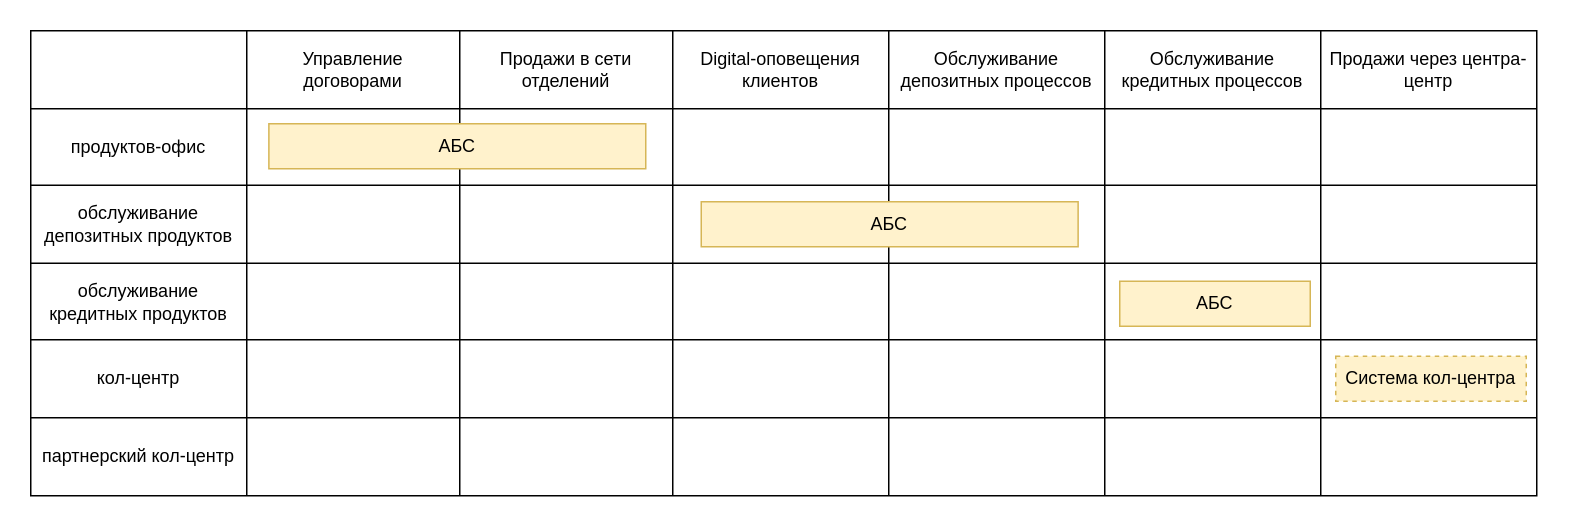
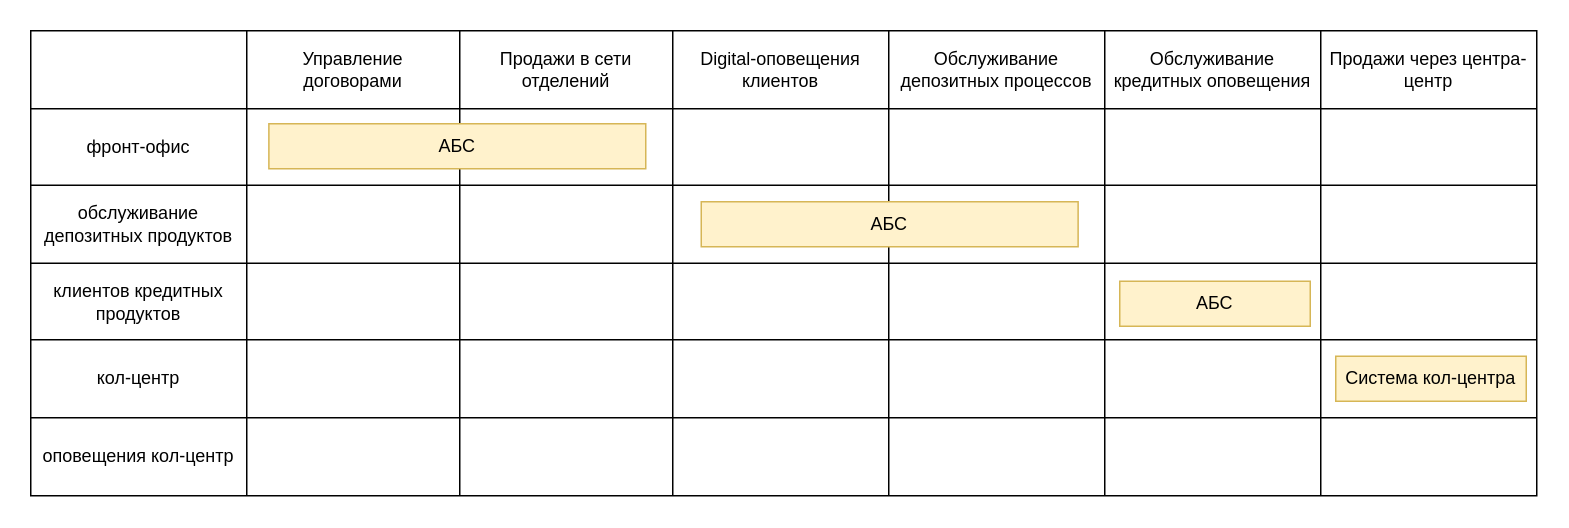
  <mxCell id="0" style=";html=1;" />
  <mxCell id="1" style=";html=1;" parent="0" />
  <mxCell id="2" value="" style="shape=table;startSize=0;container=1;collapsible=0;childLayout=tableLayout;fontSize=12;" parent="1" vertex="1"><mxGeometry x="20" y="20" width="1004" height="310" as="geometry" /></mxCell>
  <mxCell id="3" value="" style="shape=tableRow;horizontal=0;startSize=0;swimlaneHead=0;swimlaneBody=0;strokeColor=inherit;top=0;left=0;bottom=0;right=0;collapsible=0;dropTarget=0;fillColor=none;points=[[0,0.5],[1,0.5]];portConstraint=eastwest;fontSize=12;" parent="2" vertex="1"><mxGeometry width="1004" height="52" as="geometry" /></mxCell>
  <mxCell id="4" value="" style="shape=partialRectangle;html=1;whiteSpace=wrap;connectable=0;strokeColor=inherit;overflow=hidden;fillColor=none;top=0;left=0;bottom=0;right=0;pointerEvents=1;fontSize=12;" parent="3" vertex="1"><mxGeometry width="144" height="52" as="geometry"><mxRectangle width="144" height="52" as="alternateBounds" /></mxGeometry></mxCell>
  <mxCell id="5" value="Управление &lt;br&gt;договорами" style="shape=partialRectangle;html=1;whiteSpace=wrap;connectable=0;strokeColor=inherit;overflow=hidden;fillColor=none;top=0;left=0;bottom=0;right=0;pointerEvents=1;fontSize=12;" parent="3" vertex="1"><mxGeometry x="144" width="142" height="52" as="geometry"><mxRectangle width="142" height="52" as="alternateBounds" /></mxGeometry></mxCell>
  <mxCell id="6" value="Продажи в сети отделений" style="shape=partialRectangle;html=1;whiteSpace=wrap;connectable=0;strokeColor=inherit;overflow=hidden;fillColor=none;top=0;left=0;bottom=0;right=0;pointerEvents=1;fontSize=12;" parent="3" vertex="1"><mxGeometry x="286" width="142" height="52" as="geometry"><mxRectangle width="142" height="52" as="alternateBounds" /></mxGeometry></mxCell>
  <mxCell id="7" value="Digital-оповещения клиентов" style="shape=partialRectangle;html=1;whiteSpace=wrap;connectable=0;strokeColor=inherit;overflow=hidden;fillColor=none;top=0;left=0;bottom=0;right=0;pointerEvents=1;fontSize=12;" parent="3" vertex="1"><mxGeometry x="428" width="144" height="52" as="geometry"><mxRectangle width="144" height="52" as="alternateBounds" /></mxGeometry></mxCell>
  <mxCell id="8" value="Обслуживание депозитных процессов" style="shape=partialRectangle;html=1;whiteSpace=wrap;connectable=0;strokeColor=inherit;overflow=hidden;fillColor=none;top=0;left=0;bottom=0;right=0;pointerEvents=1;fontSize=12;" parent="3" vertex="1"><mxGeometry x="572" width="144" height="52" as="geometry"><mxRectangle width="144" height="52" as="alternateBounds" /></mxGeometry></mxCell>
- <mxCell id="9" value="Обслуживание кредитных процессов" style="shape=partialRectangle;html=1;whiteSpace=wrap;connectable=0;strokeColor=inherit;overflow=hidden;fillColor=none;top=0;left=0;bottom=0;right=0;pointerEvents=1;fontSize=12;" parent="3" vertex="1"><mxGeometry x="716" width="144" height="52" as="geometry"><mxRectangle width="144" height="52" as="alternateBounds" /></mxGeometry></mxCell>
+ <mxCell id="9" value="Обслуживание кредитных оповещения" style="shape=partialRectangle;html=1;whiteSpace=wrap;connectable=0;strokeColor=inherit;overflow=hidden;fillColor=none;top=0;left=0;bottom=0;right=0;pointerEvents=1;fontSize=12;" parent="3" vertex="1"><mxGeometry x="716" width="144" height="52" as="geometry"><mxRectangle width="144" height="52" as="alternateBounds" /></mxGeometry></mxCell>
  <mxCell id="10" value="Продажи через центра-центр" style="shape=partialRectangle;html=1;whiteSpace=wrap;connectable=0;strokeColor=inherit;overflow=hidden;fillColor=none;top=0;left=0;bottom=0;right=0;pointerEvents=1;fontSize=12;" parent="3" vertex="1"><mxGeometry x="860" width="144" height="52" as="geometry"><mxRectangle width="144" height="52" as="alternateBounds" /></mxGeometry></mxCell>
  <mxCell id="11" value="" style="shape=tableRow;horizontal=0;startSize=0;swimlaneHead=0;swimlaneBody=0;strokeColor=inherit;top=0;left=0;bottom=0;right=0;collapsible=0;dropTarget=0;fillColor=none;points=[[0,0.5],[1,0.5]];portConstraint=eastwest;fontSize=12;" parent="2" vertex="1"><mxGeometry y="52" width="1004" height="51" as="geometry" /></mxCell>
- <mxCell id="12" value="продуктов-офис" style="shape=partialRectangle;html=1;whiteSpace=wrap;connectable=0;strokeColor=inherit;overflow=hidden;fillColor=none;top=0;left=0;bottom=0;right=0;pointerEvents=1;fontSize=12;" parent="11" vertex="1"><mxGeometry width="144" height="51" as="geometry"><mxRectangle width="144" height="51" as="alternateBounds" /></mxGeometry></mxCell>
+ <mxCell id="12" value="фронт-офис" style="shape=partialRectangle;html=1;whiteSpace=wrap;connectable=0;strokeColor=inherit;overflow=hidden;fillColor=none;top=0;left=0;bottom=0;right=0;pointerEvents=1;fontSize=12;" parent="11" vertex="1"><mxGeometry width="144" height="51" as="geometry"><mxRectangle width="144" height="51" as="alternateBounds" /></mxGeometry></mxCell>
  <mxCell id="13" value="" style="shape=partialRectangle;html=1;whiteSpace=wrap;connectable=0;strokeColor=inherit;overflow=hidden;fillColor=none;top=0;left=0;bottom=0;right=0;pointerEvents=1;fontSize=12;" parent="11" vertex="1"><mxGeometry x="144" width="142" height="51" as="geometry"><mxRectangle width="142" height="51" as="alternateBounds" /></mxGeometry></mxCell>
  <mxCell id="14" value="" style="shape=partialRectangle;html=1;whiteSpace=wrap;connectable=0;strokeColor=inherit;overflow=hidden;fillColor=none;top=0;left=0;bottom=0;right=0;pointerEvents=1;fontSize=12;" parent="11" vertex="1"><mxGeometry x="286" width="142" height="51" as="geometry"><mxRectangle width="142" height="51" as="alternateBounds" /></mxGeometry></mxCell>
  <mxCell id="15" value="" style="shape=partialRectangle;html=1;whiteSpace=wrap;connectable=0;strokeColor=inherit;overflow=hidden;fillColor=none;top=0;left=0;bottom=0;right=0;pointerEvents=1;fontSize=12;" parent="11" vertex="1"><mxGeometry x="428" width="144" height="51" as="geometry"><mxRectangle width="144" height="51" as="alternateBounds" /></mxGeometry></mxCell>
  <mxCell id="16" style="shape=partialRectangle;html=1;whiteSpace=wrap;connectable=0;strokeColor=inherit;overflow=hidden;fillColor=none;top=0;left=0;bottom=0;right=0;pointerEvents=1;fontSize=12;" parent="11" vertex="1"><mxGeometry x="572" width="144" height="51" as="geometry"><mxRectangle width="144" height="51" as="alternateBounds" /></mxGeometry></mxCell>
  <mxCell id="17" style="shape=partialRectangle;html=1;whiteSpace=wrap;connectable=0;strokeColor=inherit;overflow=hidden;fillColor=none;top=0;left=0;bottom=0;right=0;pointerEvents=1;fontSize=12;" parent="11" vertex="1"><mxGeometry x="716" width="144" height="51" as="geometry"><mxRectangle width="144" height="51" as="alternateBounds" /></mxGeometry></mxCell>
  <mxCell id="18" style="shape=partialRectangle;html=1;whiteSpace=wrap;connectable=0;strokeColor=inherit;overflow=hidden;fillColor=none;top=0;left=0;bottom=0;right=0;pointerEvents=1;fontSize=12;" parent="11" vertex="1"><mxGeometry x="860" width="144" height="51" as="geometry"><mxRectangle width="144" height="51" as="alternateBounds" /></mxGeometry></mxCell>
  <mxCell id="19" value="" style="shape=tableRow;horizontal=0;startSize=0;swimlaneHead=0;swimlaneBody=0;strokeColor=inherit;top=0;left=0;bottom=0;right=0;collapsible=0;dropTarget=0;fillColor=none;points=[[0,0.5],[1,0.5]];portConstraint=eastwest;fontSize=12;" parent="2" vertex="1"><mxGeometry y="103" width="1004" height="52" as="geometry" /></mxCell>
  <mxCell id="20" value="обслуживание депозитных продуктов" style="shape=partialRectangle;html=1;whiteSpace=wrap;connectable=0;strokeColor=inherit;overflow=hidden;fillColor=none;top=0;left=0;bottom=0;right=0;pointerEvents=1;fontSize=12;" parent="19" vertex="1"><mxGeometry width="144" height="52" as="geometry"><mxRectangle width="144" height="52" as="alternateBounds" /></mxGeometry></mxCell>
  <mxCell id="21" style="shape=partialRectangle;html=1;whiteSpace=wrap;connectable=0;strokeColor=inherit;overflow=hidden;fillColor=none;top=0;left=0;bottom=0;right=0;pointerEvents=1;fontSize=12;" parent="19" vertex="1"><mxGeometry x="144" width="142" height="52" as="geometry"><mxRectangle width="142" height="52" as="alternateBounds" /></mxGeometry></mxCell>
  <mxCell id="22" value="" style="shape=partialRectangle;html=1;whiteSpace=wrap;connectable=0;strokeColor=inherit;overflow=hidden;fillColor=none;top=0;left=0;bottom=0;right=0;pointerEvents=1;fontSize=12;" parent="19" vertex="1"><mxGeometry x="286" width="142" height="52" as="geometry"><mxRectangle width="142" height="52" as="alternateBounds" /></mxGeometry></mxCell>
  <mxCell id="23" value="" style="shape=partialRectangle;html=1;whiteSpace=wrap;connectable=0;strokeColor=inherit;overflow=hidden;fillColor=none;top=0;left=0;bottom=0;right=0;pointerEvents=1;fontSize=12;" parent="19" vertex="1"><mxGeometry x="428" width="144" height="52" as="geometry"><mxRectangle width="144" height="52" as="alternateBounds" /></mxGeometry></mxCell>
  <mxCell id="24" style="shape=partialRectangle;html=1;whiteSpace=wrap;connectable=0;strokeColor=inherit;overflow=hidden;fillColor=none;top=0;left=0;bottom=0;right=0;pointerEvents=1;fontSize=12;" parent="19" vertex="1"><mxGeometry x="572" width="144" height="52" as="geometry"><mxRectangle width="144" height="52" as="alternateBounds" /></mxGeometry></mxCell>
  <mxCell id="25" style="shape=partialRectangle;html=1;whiteSpace=wrap;connectable=0;strokeColor=inherit;overflow=hidden;fillColor=none;top=0;left=0;bottom=0;right=0;pointerEvents=1;fontSize=12;" parent="19" vertex="1"><mxGeometry x="716" width="144" height="52" as="geometry"><mxRectangle width="144" height="52" as="alternateBounds" /></mxGeometry></mxCell>
  <mxCell id="26" style="shape=partialRectangle;html=1;whiteSpace=wrap;connectable=0;strokeColor=inherit;overflow=hidden;fillColor=none;top=0;left=0;bottom=0;right=0;pointerEvents=1;fontSize=12;" parent="19" vertex="1"><mxGeometry x="860" width="144" height="52" as="geometry"><mxRectangle width="144" height="52" as="alternateBounds" /></mxGeometry></mxCell>
  <mxCell id="27" value="" style="shape=tableRow;horizontal=0;startSize=0;swimlaneHead=0;swimlaneBody=0;strokeColor=inherit;top=0;left=0;bottom=0;right=0;collapsible=0;dropTarget=0;fillColor=none;points=[[0,0.5],[1,0.5]];portConstraint=eastwest;fontSize=12;" parent="2" vertex="1"><mxGeometry y="155" width="1004" height="51" as="geometry" /></mxCell>
- <mxCell id="28" value="обслуживание кредитных продуктов" style="shape=partialRectangle;html=1;whiteSpace=wrap;connectable=0;strokeColor=inherit;overflow=hidden;fillColor=none;top=0;left=0;bottom=0;right=0;pointerEvents=1;fontSize=12;" parent="27" vertex="1"><mxGeometry width="144" height="51" as="geometry"><mxRectangle width="144" height="51" as="alternateBounds" /></mxGeometry></mxCell>
+ <mxCell id="28" value="клиентов кредитных продуктов" style="shape=partialRectangle;html=1;whiteSpace=wrap;connectable=0;strokeColor=inherit;overflow=hidden;fillColor=none;top=0;left=0;bottom=0;right=0;pointerEvents=1;fontSize=12;" parent="27" vertex="1"><mxGeometry width="144" height="51" as="geometry"><mxRectangle width="144" height="51" as="alternateBounds" /></mxGeometry></mxCell>
  <mxCell id="29" style="shape=partialRectangle;html=1;whiteSpace=wrap;connectable=0;strokeColor=inherit;overflow=hidden;fillColor=none;top=0;left=0;bottom=0;right=0;pointerEvents=1;fontSize=12;" parent="27" vertex="1"><mxGeometry x="144" width="142" height="51" as="geometry"><mxRectangle width="142" height="51" as="alternateBounds" /></mxGeometry></mxCell>
  <mxCell id="30" value="" style="shape=partialRectangle;html=1;whiteSpace=wrap;connectable=0;strokeColor=inherit;overflow=hidden;fillColor=none;top=0;left=0;bottom=0;right=0;pointerEvents=1;fontSize=12;" parent="27" vertex="1"><mxGeometry x="286" width="142" height="51" as="geometry"><mxRectangle width="142" height="51" as="alternateBounds" /></mxGeometry></mxCell>
  <mxCell id="31" value="" style="shape=partialRectangle;html=1;whiteSpace=wrap;connectable=0;strokeColor=inherit;overflow=hidden;fillColor=none;top=0;left=0;bottom=0;right=0;pointerEvents=1;fontSize=12;" parent="27" vertex="1"><mxGeometry x="428" width="144" height="51" as="geometry"><mxRectangle width="144" height="51" as="alternateBounds" /></mxGeometry></mxCell>
  <mxCell id="32" style="shape=partialRectangle;html=1;whiteSpace=wrap;connectable=0;strokeColor=inherit;overflow=hidden;fillColor=none;top=0;left=0;bottom=0;right=0;pointerEvents=1;fontSize=12;" parent="27" vertex="1"><mxGeometry x="572" width="144" height="51" as="geometry"><mxRectangle width="144" height="51" as="alternateBounds" /></mxGeometry></mxCell>
  <mxCell id="33" style="shape=partialRectangle;html=1;whiteSpace=wrap;connectable=0;strokeColor=inherit;overflow=hidden;fillColor=none;top=0;left=0;bottom=0;right=0;pointerEvents=1;fontSize=12;" parent="27" vertex="1"><mxGeometry x="716" width="144" height="51" as="geometry"><mxRectangle width="144" height="51" as="alternateBounds" /></mxGeometry></mxCell>
  <mxCell id="34" style="shape=partialRectangle;html=1;whiteSpace=wrap;connectable=0;strokeColor=inherit;overflow=hidden;fillColor=none;top=0;left=0;bottom=0;right=0;pointerEvents=1;fontSize=12;" parent="27" vertex="1"><mxGeometry x="860" width="144" height="51" as="geometry"><mxRectangle width="144" height="51" as="alternateBounds" /></mxGeometry></mxCell>
  <mxCell id="35" value="" style="shape=tableRow;horizontal=0;startSize=0;swimlaneHead=0;swimlaneBody=0;strokeColor=inherit;top=0;left=0;bottom=0;right=0;collapsible=0;dropTarget=0;fillColor=none;points=[[0,0.5],[1,0.5]];portConstraint=eastwest;fontSize=12;" parent="2" vertex="1"><mxGeometry y="206" width="1004" height="52" as="geometry" /></mxCell>
  <mxCell id="36" value="кол-центр" style="shape=partialRectangle;html=1;whiteSpace=wrap;connectable=0;strokeColor=inherit;overflow=hidden;fillColor=none;top=0;left=0;bottom=0;right=0;pointerEvents=1;fontSize=12;" parent="35" vertex="1"><mxGeometry width="144" height="52" as="geometry"><mxRectangle width="144" height="52" as="alternateBounds" /></mxGeometry></mxCell>
  <mxCell id="37" style="shape=partialRectangle;html=1;whiteSpace=wrap;connectable=0;strokeColor=inherit;overflow=hidden;fillColor=none;top=0;left=0;bottom=0;right=0;pointerEvents=1;fontSize=12;" parent="35" vertex="1"><mxGeometry x="144" width="142" height="52" as="geometry"><mxRectangle width="142" height="52" as="alternateBounds" /></mxGeometry></mxCell>
  <mxCell id="38" value="" style="shape=partialRectangle;html=1;whiteSpace=wrap;connectable=0;strokeColor=inherit;overflow=hidden;fillColor=none;top=0;left=0;bottom=0;right=0;pointerEvents=1;fontSize=12;" parent="35" vertex="1"><mxGeometry x="286" width="142" height="52" as="geometry"><mxRectangle width="142" height="52" as="alternateBounds" /></mxGeometry></mxCell>
  <mxCell id="39" value="" style="shape=partialRectangle;html=1;whiteSpace=wrap;connectable=0;strokeColor=inherit;overflow=hidden;fillColor=none;top=0;left=0;bottom=0;right=0;pointerEvents=1;fontSize=12;" parent="35" vertex="1"><mxGeometry x="428" width="144" height="52" as="geometry"><mxRectangle width="144" height="52" as="alternateBounds" /></mxGeometry></mxCell>
  <mxCell id="40" style="shape=partialRectangle;html=1;whiteSpace=wrap;connectable=0;strokeColor=inherit;overflow=hidden;fillColor=none;top=0;left=0;bottom=0;right=0;pointerEvents=1;fontSize=12;" parent="35" vertex="1"><mxGeometry x="572" width="144" height="52" as="geometry"><mxRectangle width="144" height="52" as="alternateBounds" /></mxGeometry></mxCell>
  <mxCell id="41" style="shape=partialRectangle;html=1;whiteSpace=wrap;connectable=0;strokeColor=inherit;overflow=hidden;fillColor=none;top=0;left=0;bottom=0;right=0;pointerEvents=1;fontSize=12;" parent="35" vertex="1"><mxGeometry x="716" width="144" height="52" as="geometry"><mxRectangle width="144" height="52" as="alternateBounds" /></mxGeometry></mxCell>
  <mxCell id="42" style="shape=partialRectangle;html=1;whiteSpace=wrap;connectable=0;strokeColor=inherit;overflow=hidden;fillColor=none;top=0;left=0;bottom=0;right=0;pointerEvents=1;fontSize=12;" parent="35" vertex="1"><mxGeometry x="860" width="144" height="52" as="geometry"><mxRectangle width="144" height="52" as="alternateBounds" /></mxGeometry></mxCell>
  <mxCell id="43" value="" style="shape=tableRow;horizontal=0;startSize=0;swimlaneHead=0;swimlaneBody=0;strokeColor=inherit;top=0;left=0;bottom=0;right=0;collapsible=0;dropTarget=0;fillColor=none;points=[[0,0.5],[1,0.5]];portConstraint=eastwest;fontSize=12;" parent="2" vertex="1"><mxGeometry y="258" width="1004" height="52" as="geometry" /></mxCell>
- <mxCell id="44" value="партнерский кол-центр" style="shape=partialRectangle;html=1;whiteSpace=wrap;connectable=0;strokeColor=inherit;overflow=hidden;fillColor=none;top=0;left=0;bottom=0;right=0;pointerEvents=1;fontSize=12;" parent="43" vertex="1"><mxGeometry width="144" height="52" as="geometry"><mxRectangle width="144" height="52" as="alternateBounds" /></mxGeometry></mxCell>
+ <mxCell id="44" value="оповещения кол-центр" style="shape=partialRectangle;html=1;whiteSpace=wrap;connectable=0;strokeColor=inherit;overflow=hidden;fillColor=none;top=0;left=0;bottom=0;right=0;pointerEvents=1;fontSize=12;" parent="43" vertex="1"><mxGeometry width="144" height="52" as="geometry"><mxRectangle width="144" height="52" as="alternateBounds" /></mxGeometry></mxCell>
  <mxCell id="45" style="shape=partialRectangle;html=1;whiteSpace=wrap;connectable=0;strokeColor=inherit;overflow=hidden;fillColor=none;top=0;left=0;bottom=0;right=0;pointerEvents=1;fontSize=12;" parent="43" vertex="1"><mxGeometry x="144" width="142" height="52" as="geometry"><mxRectangle width="142" height="52" as="alternateBounds" /></mxGeometry></mxCell>
  <mxCell id="46" value="" style="shape=partialRectangle;html=1;whiteSpace=wrap;connectable=0;strokeColor=inherit;overflow=hidden;fillColor=none;top=0;left=0;bottom=0;right=0;pointerEvents=1;fontSize=12;" parent="43" vertex="1"><mxGeometry x="286" width="142" height="52" as="geometry"><mxRectangle width="142" height="52" as="alternateBounds" /></mxGeometry></mxCell>
  <mxCell id="47" value="" style="shape=partialRectangle;html=1;whiteSpace=wrap;connectable=0;strokeColor=inherit;overflow=hidden;fillColor=none;top=0;left=0;bottom=0;right=0;pointerEvents=1;fontSize=12;" parent="43" vertex="1"><mxGeometry x="428" width="144" height="52" as="geometry"><mxRectangle width="144" height="52" as="alternateBounds" /></mxGeometry></mxCell>
  <mxCell id="48" style="shape=partialRectangle;html=1;whiteSpace=wrap;connectable=0;strokeColor=inherit;overflow=hidden;fillColor=none;top=0;left=0;bottom=0;right=0;pointerEvents=1;fontSize=12;" parent="43" vertex="1"><mxGeometry x="572" width="144" height="52" as="geometry"><mxRectangle width="144" height="52" as="alternateBounds" /></mxGeometry></mxCell>
  <mxCell id="49" style="shape=partialRectangle;html=1;whiteSpace=wrap;connectable=0;strokeColor=inherit;overflow=hidden;fillColor=none;top=0;left=0;bottom=0;right=0;pointerEvents=1;fontSize=12;" parent="43" vertex="1"><mxGeometry x="716" width="144" height="52" as="geometry"><mxRectangle width="144" height="52" as="alternateBounds" /></mxGeometry></mxCell>
  <mxCell id="50" style="shape=partialRectangle;html=1;whiteSpace=wrap;connectable=0;strokeColor=inherit;overflow=hidden;fillColor=none;top=0;left=0;bottom=0;right=0;pointerEvents=1;fontSize=12;" parent="43" vertex="1"><mxGeometry x="860" width="144" height="52" as="geometry"><mxRectangle width="144" height="52" as="alternateBounds" /></mxGeometry></mxCell>
  <mxCell id="51" value="АБС" style="rounded=0;whiteSpace=wrap;html=1;fillColor=#fff2cc;strokeColor=#d6b656;" parent="1" vertex="1"><mxGeometry x="178.75" y="82" width="251.25" height="30" as="geometry" /></mxCell>
  <mxCell id="52" value="АБС" style="rounded=0;whiteSpace=wrap;html=1;fillColor=#fff2cc;strokeColor=#d6b656;" parent="1" vertex="1"><mxGeometry x="467" y="134" width="251.25" height="30" as="geometry" /></mxCell>
  <mxCell id="53" value="АБС" style="rounded=0;whiteSpace=wrap;html=1;fillColor=#fff2cc;strokeColor=#d6b656;" parent="1" vertex="1"><mxGeometry x="746" y="187" width="127" height="30" as="geometry" /></mxCell>
- <mxCell id="54" value="Система кол-центра" style="rounded=0;whiteSpace=wrap;html=1;fillColor=#fff2cc;strokeColor=#d6b656;dashed=1;" parent="1" vertex="1"><mxGeometry x="890" y="237" width="127" height="30" as="geometry" /></mxCell>
+ <mxCell id="54" value="Система кол-центра" style="rounded=0;whiteSpace=wrap;html=1;fillColor=#fff2cc;strokeColor=#d6b656;" parent="1" vertex="1"><mxGeometry x="890" y="237" width="127" height="30" as="geometry" /></mxCell>
